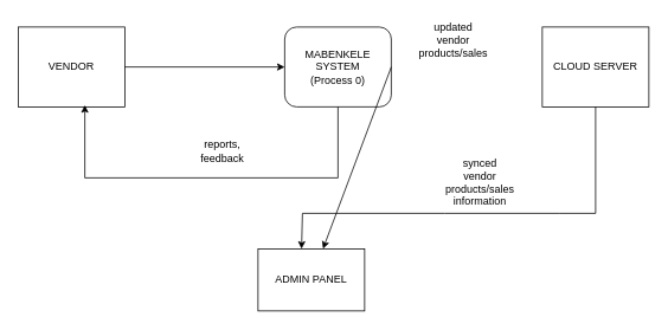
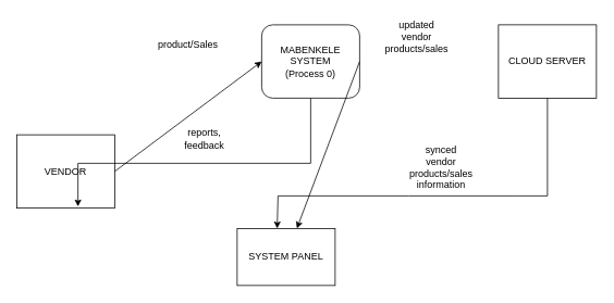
  <mxCell id="0" />
  <mxCell id="1" parent="0" />
  <mxCell id="2" value="MABENKELE SYSTEM&lt;div&gt;(Process 0)&lt;/div&gt;" style="rounded=1;whiteSpace=wrap;html=1;" vertex="1" parent="1"><mxGeometry x="320" y="30" width="120" height="90" as="geometry" /></mxCell>
- <mxCell id="3" value="VENDOR" style="rounded=0;whiteSpace=wrap;html=1;" vertex="1" parent="1"><mxGeometry x="20" y="30" width="120" height="90" as="geometry" /></mxCell>
+ <mxCell id="3" value="VENDOR" style="rounded=0;whiteSpace=wrap;html=1;" vertex="1" parent="1"><mxGeometry x="20" y="165" width="120" height="90" as="geometry" /></mxCell>
  <mxCell id="4" value="CLOUD SERVER" style="rounded=0;whiteSpace=wrap;html=1;" vertex="1" parent="1"><mxGeometry x="610" y="30" width="120" height="90" as="geometry" /></mxCell>
- <mxCell id="5" value="ADMIN PANEL" style="rounded=0;whiteSpace=wrap;html=1;" vertex="1" parent="1"><mxGeometry x="290" y="280" width="120" height="70" as="geometry" /></mxCell>
+ <mxCell id="5" value="SYSTEM PANEL" style="rounded=0;whiteSpace=wrap;html=1;" vertex="1" parent="1"><mxGeometry x="290" y="280" width="120" height="70" as="geometry" /></mxCell>
  <mxCell id="6" value="" style="endArrow=classic;html=1;rounded=0;exitX=1;exitY=0.5;exitDx=0;exitDy=0;entryX=0;entryY=0.5;entryDx=0;entryDy=0;" edge="1" parent="1" source="3" target="2"><mxGeometry width="50" height="50" relative="1" as="geometry"><mxPoint x="160" y="80" as="sourcePoint" /><mxPoint x="310" y="60" as="targetPoint" /></mxGeometry></mxCell>
+ <mxCell id="7" value="product/Sales" style="text;html=1;align=center;verticalAlign=middle;whiteSpace=wrap;rounded=0;" vertex="1" parent="1"><mxGeometry x="190" y="40" width="80" height="30" as="geometry" /></mxCell>
  <mxCell id="8" value="" style="endArrow=classic;html=1;rounded=0;exitX=1;exitY=0.5;exitDx=0;exitDy=0;" edge="1" parent="1" source="2" target="5"><mxGeometry width="50" height="50" relative="1" as="geometry"><mxPoint x="450" y="70" as="sourcePoint" /><mxPoint x="500" y="20" as="targetPoint" /></mxGeometry></mxCell>
  <mxCell id="9" value="updated vendor products/sales" style="text;html=1;align=center;verticalAlign=middle;whiteSpace=wrap;rounded=0;" vertex="1" parent="1"><mxGeometry x="480" y="20" width="60" height="50" as="geometry" /></mxCell>
  <mxCell id="10" value="" style="endArrow=classic;html=1;rounded=0;exitX=0.5;exitY=1;exitDx=0;exitDy=0;entryX=0.625;entryY=0.978;entryDx=0;entryDy=0;entryPerimeter=0;" edge="1" parent="1" source="2" target="3"><mxGeometry width="50" height="50" relative="1" as="geometry"><mxPoint x="290" y="220" as="sourcePoint" /><mxPoint x="100" y="170" as="targetPoint" /><Array as="points"><mxPoint x="380" y="200" /><mxPoint x="95" y="200" /></Array></mxGeometry></mxCell>
  <mxCell id="11" value="reports, feedback" style="text;html=1;align=center;verticalAlign=middle;whiteSpace=wrap;rounded=0;" vertex="1" parent="1"><mxGeometry x="220" y="155" width="60" height="30" as="geometry" /></mxCell>
  <mxCell id="12" value="" style="endArrow=classic;html=1;rounded=0;exitX=0.5;exitY=1;exitDx=0;exitDy=0;entryX=0.408;entryY=0;entryDx=0;entryDy=0;entryPerimeter=0;" edge="1" parent="1" source="4" target="5"><mxGeometry width="50" height="50" relative="1" as="geometry"><mxPoint x="620" y="240" as="sourcePoint" /><mxPoint x="340" y="230" as="targetPoint" /><Array as="points"><mxPoint x="670" y="240" /><mxPoint x="630" y="240" /><mxPoint x="500" y="240" /><mxPoint x="340" y="240" /></Array></mxGeometry></mxCell>
  <mxCell id="13" value="synced vendor products/sales information" style="text;html=1;align=center;verticalAlign=middle;whiteSpace=wrap;rounded=0;" vertex="1" parent="1"><mxGeometry x="510" y="190" width="60" height="30" as="geometry" /></mxCell>
